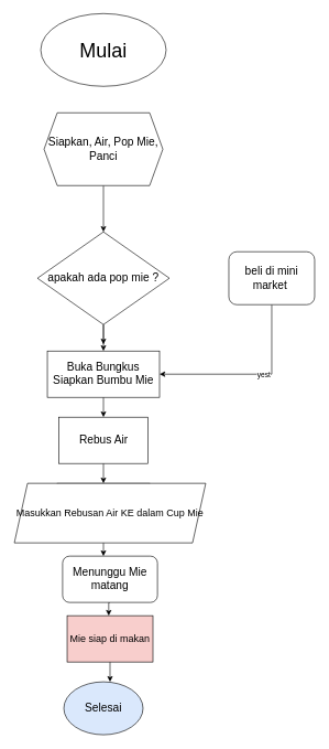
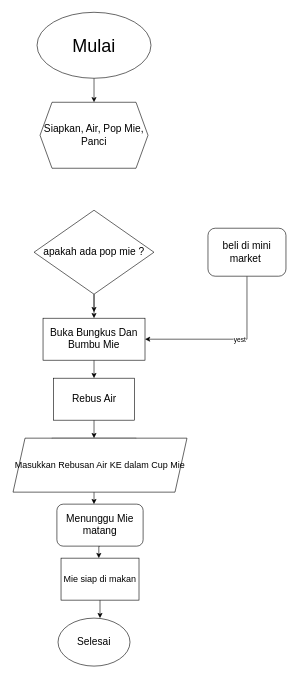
  <mxCell id="0" />
  <mxCell id="1" parent="0" />
  <mxCell id="2" value="Teh Starbuck" style="text;html=1;align=center;verticalAlign=middle;resizable=0;points=[];autosize=1;strokeColor=none;fillColor=none;" parent="1" vertex="1"><mxGeometry x="121" y="50" width="90" height="30" as="geometry" /></mxCell>
+ <mxCell id="3" value="" style="edgeStyle=orthogonalEdgeStyle;rounded=0;orthogonalLoop=1;jettySize=auto;html=1;entryX=0.5;entryY=0;entryDx=0;entryDy=0;" parent="1" source="4" target="7" edge="1"><mxGeometry relative="1" as="geometry" /></mxCell>
  <mxCell id="4" value="&lt;font style=&quot;font-size: 30px;&quot;&gt;Mulai&lt;/font&gt;" style="ellipse;whiteSpace=wrap;html=1;" parent="1" vertex="1"><mxGeometry x="61" y="20" width="190" height="110" as="geometry" /></mxCell>
  <mxCell id="5" style="edgeStyle=orthogonalEdgeStyle;rounded=0;orthogonalLoop=1;jettySize=auto;html=1;" parent="1" source="12" target="14" edge="1"><mxGeometry relative="1" as="geometry" /></mxCell>
- <mxCell id="6" style="edgeStyle=orthogonalEdgeStyle;rounded=0;orthogonalLoop=1;jettySize=auto;html=1;entryX=0.5;entryY=0;entryDx=0;entryDy=0;" parent="1" source="7" target="12" edge="1"><mxGeometry relative="1" as="geometry" /></mxCell>
  <mxCell id="7" value="&lt;font style=&quot;font-size: 17px;&quot;&gt;Siapkan, Air, Pop Mie, Panci&lt;/font&gt;" style="shape=hexagon;perimeter=hexagonPerimeter2;whiteSpace=wrap;html=1;fixedSize=1;" parent="1" vertex="1"><mxGeometry x="66" y="170" width="180" height="110" as="geometry" /></mxCell>
  <mxCell id="8" style="edgeStyle=orthogonalEdgeStyle;rounded=0;orthogonalLoop=1;jettySize=auto;html=1;entryX=1;entryY=0.5;entryDx=0;entryDy=0;" edge="1" parent="1" source="10" target="14"><mxGeometry relative="1" as="geometry"><Array as="points"><mxPoint x="411" y="565" /></Array></mxGeometry></mxCell>
  <mxCell id="9" value="yest" style="edgeLabel;html=1;align=center;verticalAlign=middle;resizable=0;points=[];" vertex="1" connectable="0" parent="8"><mxGeometry x="-0.14" relative="1" as="geometry"><mxPoint as="offset" /></mxGeometry></mxCell>
  <mxCell id="10" value="&lt;font style=&quot;font-size: 17px;&quot;&gt;beli di mini market&amp;nbsp;&lt;/font&gt;" style="whiteSpace=wrap;html=1;rounded=1;" parent="1" vertex="1"><mxGeometry x="346" y="380" width="130" height="80" as="geometry" /></mxCell>
  <mxCell id="11" style="edgeStyle=orthogonalEdgeStyle;rounded=0;orthogonalLoop=1;jettySize=auto;html=1;exitX=0.5;exitY=1;exitDx=0;exitDy=0;" edge="1" parent="1" source="12"><mxGeometry relative="1" as="geometry"><mxPoint x="156" y="520" as="targetPoint" /></mxGeometry></mxCell>
  <mxCell id="12" value="&lt;font style=&quot;font-size: 17px;&quot;&gt;apakah ada pop mie ?&lt;/font&gt;" style="rhombus;whiteSpace=wrap;html=1;" parent="1" vertex="1"><mxGeometry x="56" y="350" width="200" height="140" as="geometry" /></mxCell>
  <mxCell id="13" style="edgeStyle=orthogonalEdgeStyle;rounded=0;orthogonalLoop=1;jettySize=auto;html=1;exitX=0.5;exitY=1;exitDx=0;exitDy=0;" edge="1" parent="1" source="14"><mxGeometry relative="1" as="geometry"><mxPoint x="156" y="630" as="targetPoint" /></mxGeometry></mxCell>
- <mxCell id="14" value="&lt;font style=&quot;font-size: 17px;&quot;&gt;Buka Bungkus Siapkan Bumbu Mie&lt;/font&gt;" style="rounded=0;whiteSpace=wrap;html=1;" vertex="1" parent="1"><mxGeometry x="71" y="530" width="170" height="70" as="geometry" /></mxCell>
+ <mxCell id="14" value="&lt;font style=&quot;font-size: 17px;&quot;&gt;Buka Bungkus Dan Bumbu Mie&lt;/font&gt;" style="rounded=0;whiteSpace=wrap;html=1;" vertex="1" parent="1"><mxGeometry x="71" y="530" width="170" height="70" as="geometry" /></mxCell>
  <mxCell id="15" style="edgeStyle=orthogonalEdgeStyle;rounded=0;orthogonalLoop=1;jettySize=auto;html=1;exitX=0.5;exitY=1;exitDx=0;exitDy=0;" edge="1" parent="1" source="16"><mxGeometry relative="1" as="geometry"><mxPoint x="156" y="730" as="targetPoint" /></mxGeometry></mxCell>
  <mxCell id="16" value="&lt;font style=&quot;font-size: 17px;&quot;&gt;Rebus Air&lt;/font&gt;" style="rounded=0;whiteSpace=wrap;html=1;" vertex="1" parent="1"><mxGeometry x="88.5" y="630" width="135" height="70" as="geometry" /></mxCell>
  <mxCell id="17" style="edgeStyle=orthogonalEdgeStyle;rounded=0;orthogonalLoop=1;jettySize=auto;html=1;exitX=0.5;exitY=1;exitDx=0;exitDy=0;entryX=0.43;entryY=0;entryDx=0;entryDy=0;entryPerimeter=0;" edge="1" parent="1" source="18" target="20"><mxGeometry relative="1" as="geometry"><mxPoint x="159" y="830" as="targetPoint" /><Array as="points"><mxPoint x="156" y="830" /></Array></mxGeometry></mxCell>
  <mxCell id="18" value="&lt;font style=&quot;font-size: 17px;&quot;&gt;Masukkan Rebusan Air KE dalam Cup Mie&lt;/font&gt;" style="rounded=0;whiteSpace=wrap;html=1;" vertex="1" parent="1"><mxGeometry x="86" y="730" width="140" height="70" as="geometry" /></mxCell>
  <mxCell id="19" style="edgeStyle=orthogonalEdgeStyle;rounded=0;orthogonalLoop=1;jettySize=auto;html=1;exitX=0.5;exitY=1;exitDx=0;exitDy=0;" edge="1" parent="1" source="20"><mxGeometry relative="1" as="geometry"><mxPoint x="164" y="930" as="targetPoint" /><Array as="points"><mxPoint x="164" y="920" /><mxPoint x="164" y="920" /></Array></mxGeometry></mxCell>
  <mxCell id="20" value="&lt;span style=&quot;font-size: 17px;&quot;&gt;Menunggu Mie matang&lt;/span&gt;" style="whiteSpace=wrap;html=1;rounded=1;" vertex="1" parent="1"><mxGeometry x="94.12" y="840" width="143.75" height="70" as="geometry" /></mxCell>
  <mxCell id="21" style="edgeStyle=orthogonalEdgeStyle;rounded=0;orthogonalLoop=1;jettySize=auto;html=1;exitX=0.5;exitY=1;exitDx=0;exitDy=0;" edge="1" parent="1" source="22"><mxGeometry relative="1" as="geometry"><mxPoint x="166" y="1030" as="targetPoint" /></mxGeometry></mxCell>
- <mxCell id="22" value="&lt;font style=&quot;font-size: 15px;&quot;&gt;Mie siap di makan&lt;/font&gt;" style="rounded=0;whiteSpace=wrap;html=1;fillColor=#f8cecc;" vertex="1" parent="1"><mxGeometry x="101" y="930" width="130" height="70" as="geometry" /></mxCell>
- <mxCell id="23" value="&lt;font style=&quot;font-size: 17px;&quot;&gt;Selesai&lt;/font&gt;" style="ellipse;whiteSpace=wrap;html=1;fillColor=#dae8fc;" vertex="1" parent="1"><mxGeometry x="96" y="1030" width="120" height="80" as="geometry" /></mxCell>
+ <mxCell id="22" value="&lt;font style=&quot;font-size: 15px;&quot;&gt;Mie siap di makan&lt;/font&gt;" style="rounded=0;whiteSpace=wrap;html=1;" vertex="1" parent="1"><mxGeometry x="101" y="930" width="130" height="70" as="geometry" /></mxCell>
+ <mxCell id="23" value="&lt;font style=&quot;font-size: 17px;&quot;&gt;Selesai&lt;/font&gt;" style="ellipse;whiteSpace=wrap;html=1;" vertex="1" parent="1"><mxGeometry x="96" y="1030" width="120" height="80" as="geometry" /></mxCell>
  <mxCell id="24" value="&lt;font style=&quot;font-size: 15px;&quot;&gt;Masukkan Rebusan Air KE dalam Cup Mie&lt;/font&gt;" style="shape=parallelogram;perimeter=parallelogramPerimeter;whiteSpace=wrap;html=1;fixedSize=1;" vertex="1" parent="1"><mxGeometry x="20.99" y="730" width="290" height="90" as="geometry" /></mxCell>
